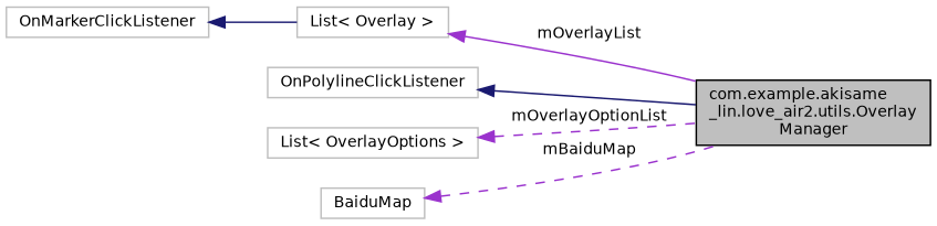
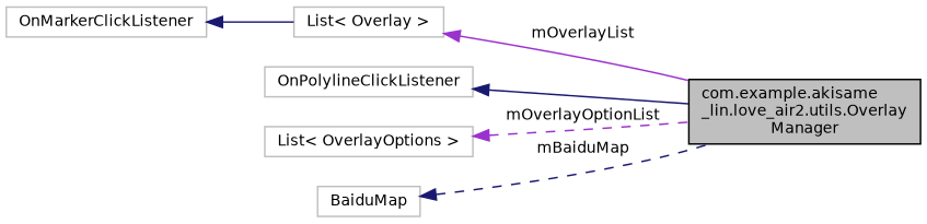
  digraph {
    rankdir=LR
    node [color=grey75 fillcolor=white fontname=Helvetica fontsize=10 shape=record style=filled]
    edge [color=darkorchid3 dir=back fontname=Helvetica fontsize=10 labelfontname=Helvetica labelfontsize=10 style=solid]
    n1 [color=black fillcolor=grey75 fontcolor=black height=0.2 label="com.example.akisame\l_lin.love_air2.utils.Overlay\lManager" width=0.4]
    n2 [height=0.2 label=OnMarkerClickListener width=0.4]
    n3 [height=0.2 label="List\< Overlay \>" width=0.4]
    n4 [height=0.2 label=OnPolylineClickListener width=0.4]
    n5 [height=0.2 label="List\< OverlayOptions \>" width=0.4]
    n6 [height=0.2 label=BaiduMap width=0.4]
    n2 -> n3 [color=midnightblue]
    n3 -> n1 [label=" mOverlayList"]
    n4 -> n1 [color=midnightblue]
    n5 -> n1 [label=" mOverlayOptionList" style=dashed]
-   n6 -> n1 [label=" mBaiduMap" style=dashed]
+   n6 -> n1 [color=midnightblue label=" mBaiduMap" style=dashed]
  }
